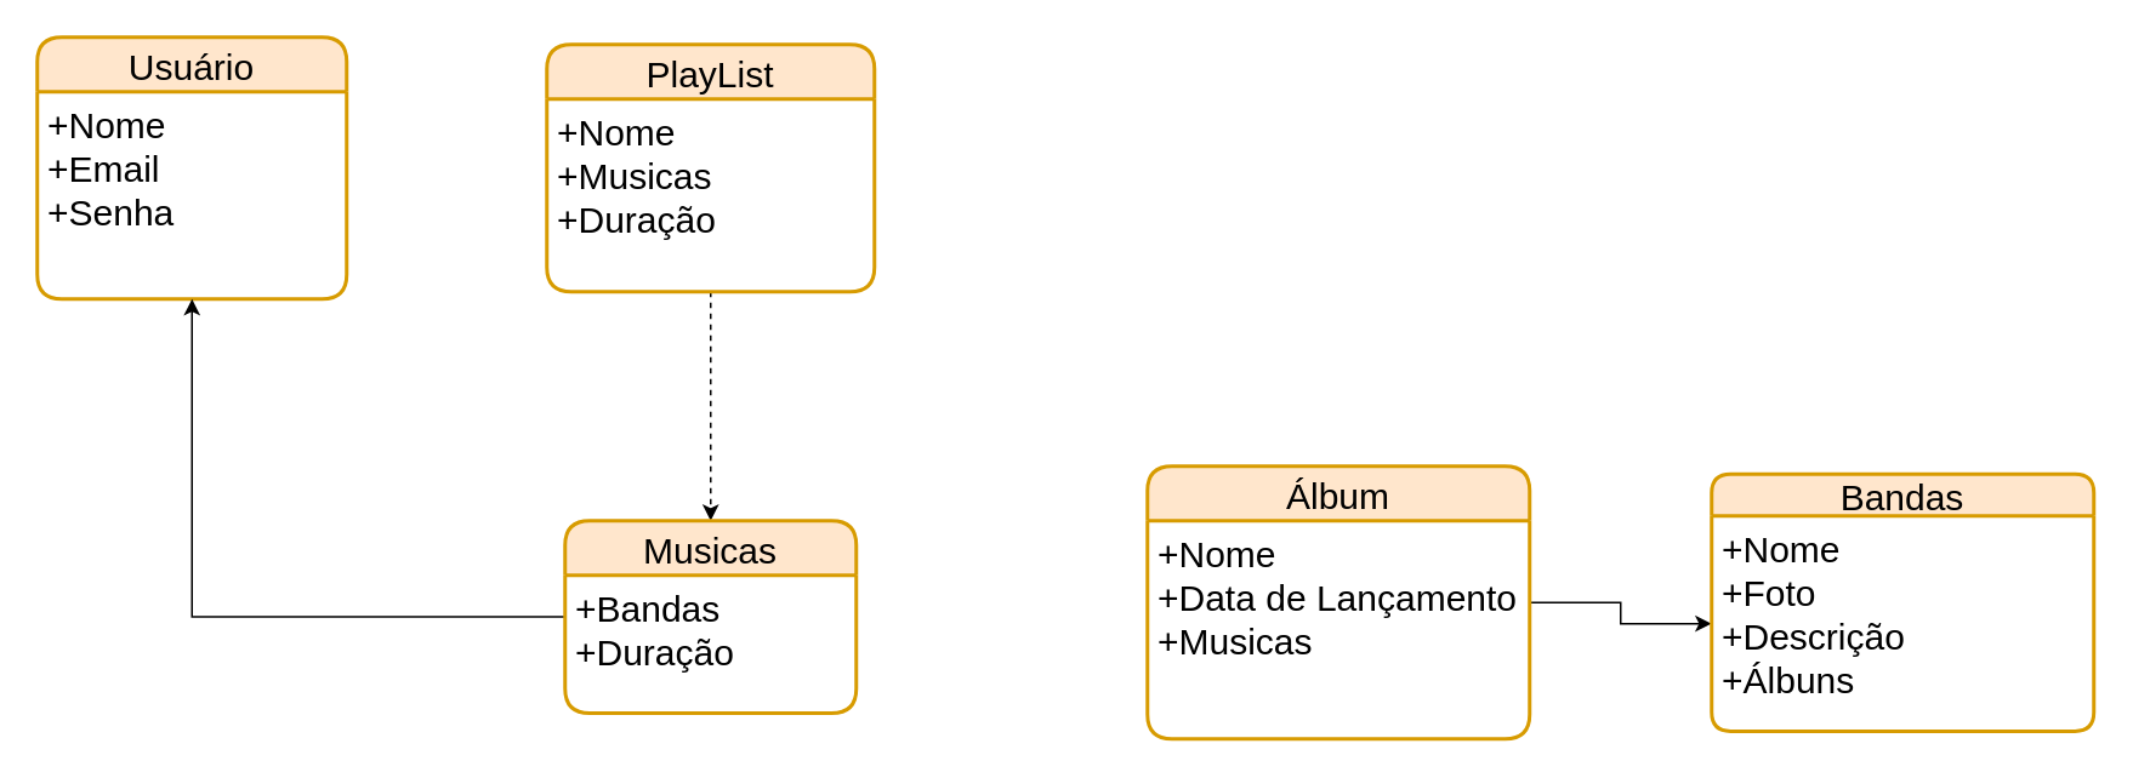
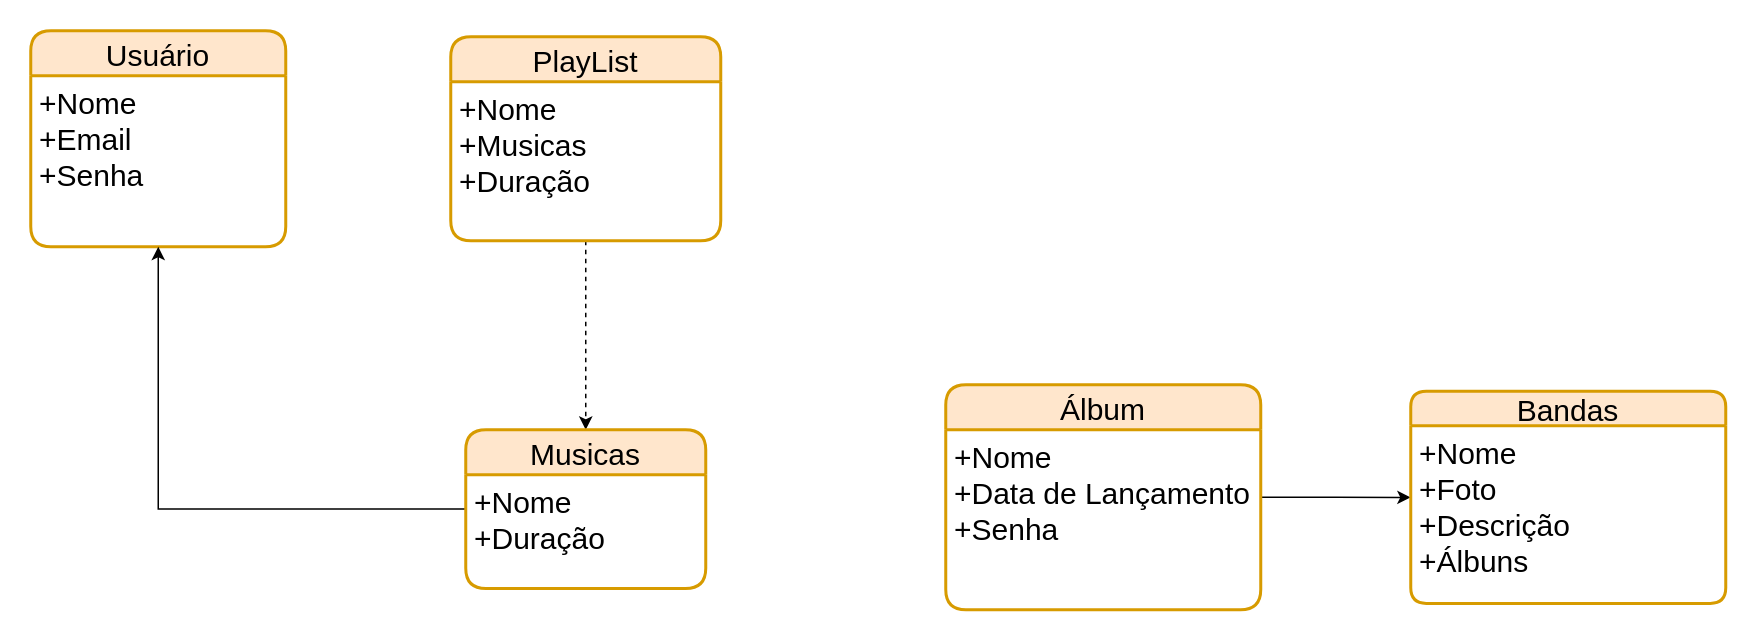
  <mxCell id="0" />
  <mxCell id="1" parent="0" />
  <mxCell id="2" value="Usuário" style="swimlane;childLayout=stackLayout;horizontal=1;startSize=30;horizontalStack=0;rounded=1;fontSize=20;fontStyle=0;strokeWidth=2;resizeParent=0;resizeLast=1;shadow=0;dashed=0;align=center;fillColor=#ffe6cc;strokeColor=#d79b00;" vertex="1" parent="1"><mxGeometry x="20" y="20" width="170" height="144" as="geometry" /></mxCell>
  <mxCell id="3" value="+Nome&#10;+Email&#10;+Senha" style="align=left;strokeColor=none;fillColor=none;spacingLeft=4;fontSize=20;verticalAlign=top;resizable=0;rotatable=0;part=1;" vertex="1" parent="2"><mxGeometry y="30" width="170" height="114" as="geometry" /></mxCell>
  <mxCell id="4" value="" style="edgeStyle=orthogonalEdgeStyle;rounded=0;orthogonalLoop=1;jettySize=auto;html=1;fontSize=20;dashed=1;" edge="1" parent="1" source="5" target="11"><mxGeometry relative="1" as="geometry" /></mxCell>
  <mxCell id="5" value="PlayList" style="swimlane;childLayout=stackLayout;horizontal=1;startSize=30;horizontalStack=0;rounded=1;fontSize=20;fontStyle=0;strokeWidth=2;resizeParent=0;resizeLast=1;shadow=0;dashed=0;align=center;fillColor=#ffe6cc;strokeColor=#d79b00;" vertex="1" parent="1"><mxGeometry x="300" y="24" width="180" height="136" as="geometry" /></mxCell>
  <mxCell id="6" value="+Nome&#10;+Musicas&#10;+Duração&#10;" style="align=left;strokeColor=none;fillColor=none;spacingLeft=4;fontSize=20;verticalAlign=top;resizable=0;rotatable=0;part=1;" vertex="1" parent="5"><mxGeometry y="30" width="180" height="106" as="geometry" /></mxCell>
- <mxCell id="7" value="" style="edgeStyle=orthogonalEdgeStyle;rounded=0;orthogonalLoop=1;jettySize=auto;html=1;fontSize=20;" edge="1" parent="1" source="8" target="14"><mxGeometry relative="1" as="geometry" /></mxCell>
+ <mxCell id="7" value="" style="edgeStyle=orthogonalEdgeStyle;rounded=0;orthogonalLoop=1;jettySize=auto;html=1;fontSize=20;" edge="1" parent="1" source="8" target="13"><mxGeometry relative="1" as="geometry" /></mxCell>
  <mxCell id="8" value="Álbum" style="swimlane;childLayout=stackLayout;horizontal=1;startSize=30;horizontalStack=0;rounded=1;fontSize=20;fontStyle=0;strokeWidth=2;resizeParent=0;resizeLast=1;shadow=0;dashed=0;align=center;fillColor=#ffe6cc;strokeColor=#d79b00;" vertex="1" parent="1"><mxGeometry x="630" y="256" width="210" height="150" as="geometry" /></mxCell>
- <mxCell id="9" value="+Nome&#10;+Data de Lançamento&#10;+Musicas&#10;" style="align=left;strokeColor=none;fillColor=none;spacingLeft=4;fontSize=20;verticalAlign=top;resizable=0;rotatable=0;part=1;" vertex="1" parent="8"><mxGeometry y="30" width="210" height="120" as="geometry" /></mxCell>
+ <mxCell id="9" value="+Nome&#10;+Data de Lançamento&#10;+Senha&#10;" style="align=left;strokeColor=none;fillColor=none;spacingLeft=4;fontSize=20;verticalAlign=top;resizable=0;rotatable=0;part=1;" vertex="1" parent="8"><mxGeometry y="30" width="210" height="120" as="geometry" /></mxCell>
  <mxCell id="10" style="edgeStyle=orthogonalEdgeStyle;rounded=0;orthogonalLoop=1;jettySize=auto;html=1;fontSize=20;fontColor=#FF0000;" edge="1" parent="1" source="11" target="3"><mxGeometry relative="1" as="geometry" /></mxCell>
  <mxCell id="11" value="Musicas" style="swimlane;childLayout=stackLayout;horizontal=1;startSize=30;horizontalStack=0;rounded=1;fontSize=20;fontStyle=0;strokeWidth=2;resizeParent=0;resizeLast=1;shadow=0;dashed=0;align=center;fillStyle=auto;fillColor=#ffe6cc;strokeColor=#d79b00;" vertex="1" parent="1"><mxGeometry x="310" y="286" width="160" height="105.75" as="geometry" /></mxCell>
- <mxCell id="12" value="+Bandas&#10;+Duração&#10;" style="align=left;strokeColor=none;fillColor=none;spacingLeft=4;fontSize=20;verticalAlign=top;resizable=0;rotatable=0;part=1;" vertex="1" parent="11"><mxGeometry y="30" width="160" height="75.75" as="geometry" /></mxCell>
+ <mxCell id="12" value="+Nome&#10;+Duração&#10;" style="align=left;strokeColor=none;fillColor=none;spacingLeft=4;fontSize=20;verticalAlign=top;resizable=0;rotatable=0;part=1;" vertex="1" parent="11"><mxGeometry y="30" width="160" height="75.75" as="geometry" /></mxCell>
  <mxCell id="13" value="Bandas" style="swimlane;childLayout=stackLayout;horizontal=1;startSize=23;horizontalStack=0;rounded=1;fontSize=20;fontStyle=0;strokeWidth=2;resizeParent=0;resizeLast=1;shadow=0;dashed=0;align=center;fillColor=#ffe6cc;strokeColor=#d79b00;" vertex="1" parent="1"><mxGeometry x="940" y="260.25" width="210" height="141.5" as="geometry" /></mxCell>
  <mxCell id="14" value="+Nome&#10;+Foto&#10;+Descrição&#10;+Álbuns&#10;" style="align=left;strokeColor=none;fillColor=none;spacingLeft=4;fontSize=20;verticalAlign=top;resizable=0;rotatable=0;part=1;" vertex="1" parent="13"><mxGeometry y="23" width="210" height="118.5" as="geometry" /></mxCell>
